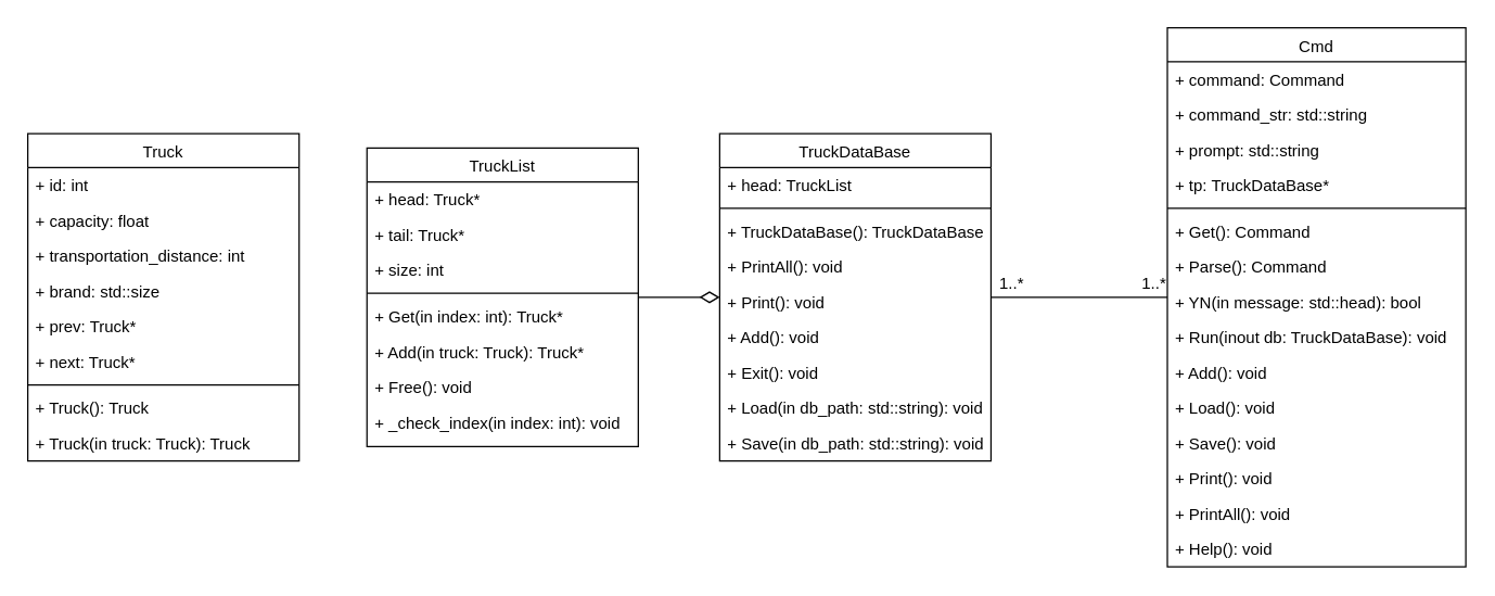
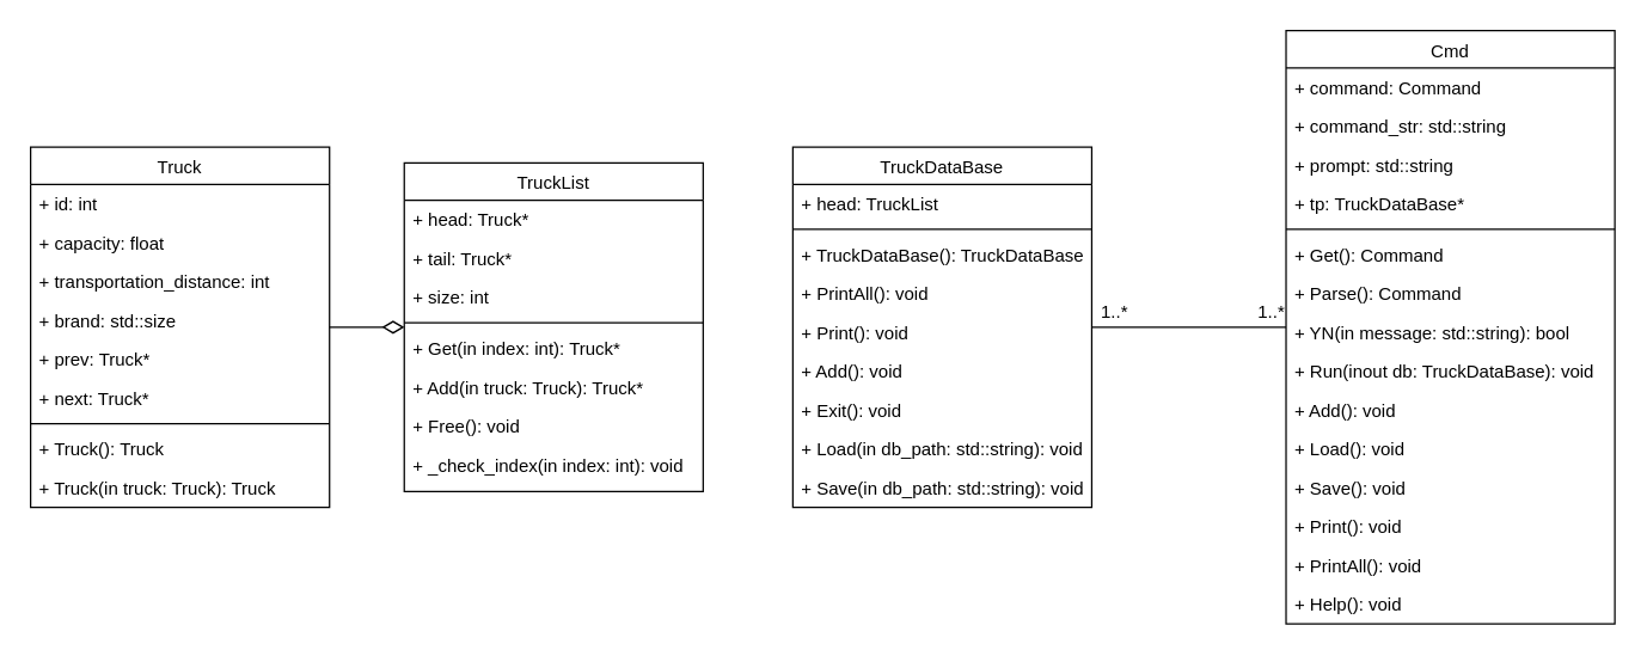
  <mxCell id="0" />
  <mxCell id="1" parent="0" />
- <mxCell id="3" style="edgeStyle=orthogonalEdgeStyle;rounded=0;orthogonalLoop=1;jettySize=auto;html=1;entryX=0;entryY=0.5;entryDx=0;entryDy=0;startArrow=none;startFill=0;endArrow=diamondThin;endFill=0;endSize=12;targetPerimeterSpacing=0;strokeWidth=1;" edge="1" parent="1" source="15" target="24"><mxGeometry relative="1" as="geometry" /></mxCell>
+ <mxCell id="2" style="edgeStyle=orthogonalEdgeStyle;orthogonalLoop=1;jettySize=auto;html=1;entryX=0;entryY=0.5;entryDx=0;entryDy=0;endArrow=diamondThin;endFill=0;rounded=0;strokeWidth=1;startArrow=none;startFill=0;targetPerimeterSpacing=0;endSize=12;" edge="1" parent="1" source="5" target="15"><mxGeometry relative="1" as="geometry" /></mxCell>
  <mxCell id="4" style="edgeStyle=orthogonalEdgeStyle;rounded=0;orthogonalLoop=1;jettySize=auto;html=1;entryX=0;entryY=0.5;entryDx=0;entryDy=0;startArrow=none;startFill=0;endArrow=none;endFill=0;endSize=12;targetPerimeterSpacing=0;strokeWidth=1;" edge="1" parent="1" source="24" target="34"><mxGeometry relative="1" as="geometry" /></mxCell>
  <mxCell id="5" value="Truck" style="swimlane;fontStyle=0;align=center;verticalAlign=top;childLayout=stackLayout;horizontal=1;startSize=25;horizontalStack=0;resizeParent=1;resizeLast=0;collapsible=1;marginBottom=0;rounded=0;shadow=0;strokeWidth=1;" parent="1" vertex="1"><mxGeometry x="20" y="98" width="200" height="241" as="geometry"><mxRectangle x="110" y="280" width="160" height="26" as="alternateBounds" /></mxGeometry></mxCell>
  <mxCell id="6" value="+ id: int" style="text;strokeColor=none;fillColor=none;align=left;verticalAlign=top;spacingLeft=4;spacingRight=4;overflow=hidden;rotatable=0;points=[[0,0.5],[1,0.5]];portConstraint=eastwest;" parent="5" vertex="1"><mxGeometry y="25" width="200" height="26" as="geometry" /></mxCell>
  <mxCell id="7" value="+ capacity: float" style="text;strokeColor=none;fillColor=none;align=left;verticalAlign=top;spacingLeft=4;spacingRight=4;overflow=hidden;rotatable=0;points=[[0,0.5],[1,0.5]];portConstraint=eastwest;" parent="5" vertex="1"><mxGeometry y="51" width="200" height="26" as="geometry" /></mxCell>
  <mxCell id="8" value="+ transportation_distance: int" style="text;strokeColor=none;fillColor=none;align=left;verticalAlign=top;spacingLeft=4;spacingRight=4;overflow=hidden;rotatable=0;points=[[0,0.5],[1,0.5]];portConstraint=eastwest;" parent="5" vertex="1"><mxGeometry y="77" width="200" height="26" as="geometry" /></mxCell>
  <mxCell id="9" value="+ brand: std::size" style="text;strokeColor=none;fillColor=none;align=left;verticalAlign=top;spacingLeft=4;spacingRight=4;overflow=hidden;rotatable=0;points=[[0,0.5],[1,0.5]];portConstraint=eastwest;" parent="5" vertex="1"><mxGeometry y="103" width="200" height="26" as="geometry" /></mxCell>
  <mxCell id="10" value="+ prev: Truck*" style="text;strokeColor=none;fillColor=none;align=left;verticalAlign=top;spacingLeft=4;spacingRight=4;overflow=hidden;rotatable=0;points=[[0,0.5],[1,0.5]];portConstraint=eastwest;" parent="5" vertex="1"><mxGeometry y="129" width="200" height="26" as="geometry" /></mxCell>
  <mxCell id="11" value="+ next: Truck*" style="text;strokeColor=none;fillColor=none;align=left;verticalAlign=top;spacingLeft=4;spacingRight=4;overflow=hidden;rotatable=0;points=[[0,0.5],[1,0.5]];portConstraint=eastwest;" parent="5" vertex="1"><mxGeometry y="155" width="200" height="26" as="geometry" /></mxCell>
  <mxCell id="12" value="" style="line;html=1;strokeWidth=1;align=left;verticalAlign=middle;spacingTop=-1;spacingLeft=3;spacingRight=3;rotatable=0;labelPosition=right;points=[];portConstraint=eastwest;" parent="5" vertex="1"><mxGeometry y="181" width="200" height="8" as="geometry" /></mxCell>
  <mxCell id="13" value="+ Truck(): Truck" style="text;align=left;verticalAlign=top;spacingLeft=4;spacingRight=4;overflow=hidden;rotatable=0;points=[[0,0.5],[1,0.5]];portConstraint=eastwest;" parent="5" vertex="1"><mxGeometry y="189" width="200" height="26" as="geometry" /></mxCell>
  <mxCell id="14" value="+ Truck(in truck: Truck): Truck" style="text;strokeColor=none;fillColor=none;align=left;verticalAlign=top;spacingLeft=4;spacingRight=4;overflow=hidden;rotatable=0;points=[[0,0.5],[1,0.5]];portConstraint=eastwest;" parent="5" vertex="1"><mxGeometry y="215" width="200" height="26" as="geometry" /></mxCell>
  <mxCell id="15" value="TruckList" style="swimlane;fontStyle=0;align=center;verticalAlign=top;childLayout=stackLayout;horizontal=1;startSize=25;horizontalStack=0;resizeParent=1;resizeLast=0;collapsible=1;marginBottom=0;rounded=0;shadow=0;strokeWidth=1;" parent="1" vertex="1"><mxGeometry x="270" y="108.5" width="200" height="220" as="geometry"><mxRectangle x="330" y="280" width="160" height="26" as="alternateBounds" /></mxGeometry></mxCell>
  <mxCell id="16" value="+ head: Truck*" style="text;strokeColor=none;fillColor=none;align=left;verticalAlign=top;spacingLeft=4;spacingRight=4;overflow=hidden;rotatable=0;points=[[0,0.5],[1,0.5]];portConstraint=eastwest;" parent="15" vertex="1"><mxGeometry y="25" width="200" height="26" as="geometry" /></mxCell>
  <mxCell id="17" value="+ tail: Truck*" style="text;strokeColor=none;fillColor=none;align=left;verticalAlign=top;spacingLeft=4;spacingRight=4;overflow=hidden;rotatable=0;points=[[0,0.5],[1,0.5]];portConstraint=eastwest;" parent="15" vertex="1"><mxGeometry y="51" width="200" height="26" as="geometry" /></mxCell>
  <mxCell id="18" value="+ size: int" style="text;strokeColor=none;fillColor=none;align=left;verticalAlign=top;spacingLeft=4;spacingRight=4;overflow=hidden;rotatable=0;points=[[0,0.5],[1,0.5]];portConstraint=eastwest;" parent="15" vertex="1"><mxGeometry y="77" width="200" height="26" as="geometry" /></mxCell>
  <mxCell id="19" value="" style="line;html=1;strokeWidth=1;align=left;verticalAlign=middle;spacingTop=-1;spacingLeft=3;spacingRight=3;rotatable=0;labelPosition=right;points=[];portConstraint=eastwest;" parent="15" vertex="1"><mxGeometry y="103" width="200" height="8" as="geometry" /></mxCell>
  <mxCell id="20" value="+ Get(in index: int): Truck*" style="text;align=left;verticalAlign=top;spacingLeft=4;spacingRight=4;overflow=hidden;rotatable=0;points=[[0,0.5],[1,0.5]];portConstraint=eastwest;" parent="15" vertex="1"><mxGeometry y="111" width="200" height="26" as="geometry" /></mxCell>
  <mxCell id="21" value="+ Add(in truck: Truck): Truck*" style="text;strokeColor=none;fillColor=none;align=left;verticalAlign=top;spacingLeft=4;spacingRight=4;overflow=hidden;rotatable=0;points=[[0,0.5],[1,0.5]];portConstraint=eastwest;" parent="15" vertex="1"><mxGeometry y="137" width="200" height="26" as="geometry" /></mxCell>
  <mxCell id="22" value="+ Free(): void" style="text;strokeColor=none;fillColor=none;align=left;verticalAlign=top;spacingLeft=4;spacingRight=4;overflow=hidden;rotatable=0;points=[[0,0.5],[1,0.5]];portConstraint=eastwest;" parent="15" vertex="1"><mxGeometry y="163" width="200" height="26" as="geometry" /></mxCell>
  <mxCell id="23" value="+ _check_index(in index: int): void" style="text;strokeColor=none;fillColor=none;align=left;verticalAlign=top;spacingLeft=4;spacingRight=4;overflow=hidden;rotatable=0;points=[[0,0.5],[1,0.5]];portConstraint=eastwest;" parent="15" vertex="1"><mxGeometry y="189" width="200" height="26" as="geometry" /></mxCell>
  <mxCell id="24" value="TruckDataBase" style="swimlane;fontStyle=0;align=center;verticalAlign=top;childLayout=stackLayout;horizontal=1;startSize=25;horizontalStack=0;resizeParent=1;resizeLast=0;collapsible=1;marginBottom=0;rounded=0;shadow=0;strokeWidth=1;" parent="1" vertex="1"><mxGeometry x="530" y="98" width="200" height="241" as="geometry"><mxRectangle x="550" y="280" width="160" height="26" as="alternateBounds" /></mxGeometry></mxCell>
  <mxCell id="25" value="+ head: TruckList" style="text;strokeColor=none;fillColor=none;align=left;verticalAlign=top;spacingLeft=4;spacingRight=4;overflow=hidden;rotatable=0;points=[[0,0.5],[1,0.5]];portConstraint=eastwest;" parent="24" vertex="1"><mxGeometry y="25" width="200" height="26" as="geometry" /></mxCell>
  <mxCell id="26" value="" style="line;html=1;strokeWidth=1;align=left;verticalAlign=middle;spacingTop=-1;spacingLeft=3;spacingRight=3;rotatable=0;labelPosition=right;points=[];portConstraint=eastwest;" parent="24" vertex="1"><mxGeometry y="51" width="200" height="8" as="geometry" /></mxCell>
  <mxCell id="27" value="+ TruckDataBase(): TruckDataBase" style="text;align=left;verticalAlign=top;spacingLeft=4;spacingRight=4;overflow=hidden;rotatable=0;points=[[0,0.5],[1,0.5]];portConstraint=eastwest;" parent="24" vertex="1"><mxGeometry y="59" width="200" height="26" as="geometry" /></mxCell>
  <mxCell id="28" value="+ PrintAll(): void" style="text;strokeColor=none;fillColor=none;align=left;verticalAlign=top;spacingLeft=4;spacingRight=4;overflow=hidden;rotatable=0;points=[[0,0.5],[1,0.5]];portConstraint=eastwest;" parent="24" vertex="1"><mxGeometry y="85" width="200" height="26" as="geometry" /></mxCell>
  <mxCell id="29" value="+ Print(): void" style="text;strokeColor=none;fillColor=none;align=left;verticalAlign=top;spacingLeft=4;spacingRight=4;overflow=hidden;rotatable=0;points=[[0,0.5],[1,0.5]];portConstraint=eastwest;" parent="24" vertex="1"><mxGeometry y="111" width="200" height="26" as="geometry" /></mxCell>
  <mxCell id="30" value="+ Add(): void" style="text;strokeColor=none;fillColor=none;align=left;verticalAlign=top;spacingLeft=4;spacingRight=4;overflow=hidden;rotatable=0;points=[[0,0.5],[1,0.5]];portConstraint=eastwest;" parent="24" vertex="1"><mxGeometry y="137" width="200" height="26" as="geometry" /></mxCell>
  <mxCell id="31" value="+ Exit(): void" style="text;strokeColor=none;fillColor=none;align=left;verticalAlign=top;spacingLeft=4;spacingRight=4;overflow=hidden;rotatable=0;points=[[0,0.5],[1,0.5]];portConstraint=eastwest;" parent="24" vertex="1"><mxGeometry y="163" width="200" height="26" as="geometry" /></mxCell>
  <mxCell id="32" value="+ Load(in db_path: std::string): void" style="text;strokeColor=none;fillColor=none;align=left;verticalAlign=top;spacingLeft=4;spacingRight=4;overflow=hidden;rotatable=0;points=[[0,0.5],[1,0.5]];portConstraint=eastwest;" parent="24" vertex="1"><mxGeometry y="189" width="200" height="26" as="geometry" /></mxCell>
  <mxCell id="33" value="+ Save(in db_path: std::string): void" style="text;strokeColor=none;fillColor=none;align=left;verticalAlign=top;spacingLeft=4;spacingRight=4;overflow=hidden;rotatable=0;points=[[0,0.5],[1,0.5]];portConstraint=eastwest;" parent="24" vertex="1"><mxGeometry y="215" width="200" height="26" as="geometry" /></mxCell>
  <mxCell id="34" value="Cmd" style="swimlane;fontStyle=0;align=center;verticalAlign=top;childLayout=stackLayout;horizontal=1;startSize=25;horizontalStack=0;resizeParent=1;resizeLast=0;collapsible=1;marginBottom=0;rounded=0;shadow=0;strokeWidth=1;" parent="1" vertex="1"><mxGeometry x="860" y="20" width="220" height="397" as="geometry"><mxRectangle x="770" y="280" width="160" height="26" as="alternateBounds" /></mxGeometry></mxCell>
  <mxCell id="35" value="+ command: Command" style="text;strokeColor=none;fillColor=none;align=left;verticalAlign=top;spacingLeft=4;spacingRight=4;overflow=hidden;rotatable=0;points=[[0,0.5],[1,0.5]];portConstraint=eastwest;" parent="34" vertex="1"><mxGeometry y="25" width="220" height="26" as="geometry" /></mxCell>
  <mxCell id="36" value="+ command_str: std::string" style="text;strokeColor=none;fillColor=none;align=left;verticalAlign=top;spacingLeft=4;spacingRight=4;overflow=hidden;rotatable=0;points=[[0,0.5],[1,0.5]];portConstraint=eastwest;" parent="34" vertex="1"><mxGeometry y="51" width="220" height="26" as="geometry" /></mxCell>
  <mxCell id="37" value="+ prompt: std::string" style="text;strokeColor=none;fillColor=none;align=left;verticalAlign=top;spacingLeft=4;spacingRight=4;overflow=hidden;rotatable=0;points=[[0,0.5],[1,0.5]];portConstraint=eastwest;" parent="34" vertex="1"><mxGeometry y="77" width="220" height="26" as="geometry" /></mxCell>
  <mxCell id="38" value="+ tp: TruckDataBase*" style="text;strokeColor=none;fillColor=none;align=left;verticalAlign=top;spacingLeft=4;spacingRight=4;overflow=hidden;rotatable=0;points=[[0,0.5],[1,0.5]];portConstraint=eastwest;" parent="34" vertex="1"><mxGeometry y="103" width="220" height="26" as="geometry" /></mxCell>
  <mxCell id="39" value="" style="line;html=1;strokeWidth=1;align=left;verticalAlign=middle;spacingTop=-1;spacingLeft=3;spacingRight=3;rotatable=0;labelPosition=right;points=[];portConstraint=eastwest;" parent="34" vertex="1"><mxGeometry y="129" width="220" height="8" as="geometry" /></mxCell>
  <mxCell id="40" value="+ Get(): Command" style="text;align=left;verticalAlign=top;spacingLeft=4;spacingRight=4;overflow=hidden;rotatable=0;points=[[0,0.5],[1,0.5]];portConstraint=eastwest;" parent="34" vertex="1"><mxGeometry y="137" width="220" height="26" as="geometry" /></mxCell>
  <mxCell id="41" value="+ Parse(): Command" style="text;strokeColor=none;fillColor=none;align=left;verticalAlign=top;spacingLeft=4;spacingRight=4;overflow=hidden;rotatable=0;points=[[0,0.5],[1,0.5]];portConstraint=eastwest;" parent="34" vertex="1"><mxGeometry y="163" width="220" height="26" as="geometry" /></mxCell>
- <mxCell id="42" value="+ YN(in message: std::head): bool" style="text;strokeColor=none;fillColor=none;align=left;verticalAlign=top;spacingLeft=4;spacingRight=4;overflow=hidden;rotatable=0;points=[[0,0.5],[1,0.5]];portConstraint=eastwest;" parent="34" vertex="1"><mxGeometry y="189" width="220" height="26" as="geometry" /></mxCell>
+ <mxCell id="42" value="+ YN(in message: std::string): bool" style="text;strokeColor=none;fillColor=none;align=left;verticalAlign=top;spacingLeft=4;spacingRight=4;overflow=hidden;rotatable=0;points=[[0,0.5],[1,0.5]];portConstraint=eastwest;" parent="34" vertex="1"><mxGeometry y="189" width="220" height="26" as="geometry" /></mxCell>
  <mxCell id="43" value="+ Run(inout db: TruckDataBase): void" style="text;strokeColor=none;fillColor=none;align=left;verticalAlign=top;spacingLeft=4;spacingRight=4;overflow=hidden;rotatable=0;points=[[0,0.5],[1,0.5]];portConstraint=eastwest;" parent="34" vertex="1"><mxGeometry y="215" width="220" height="26" as="geometry" /></mxCell>
  <mxCell id="44" value="+ Add(): void" style="text;strokeColor=none;fillColor=none;align=left;verticalAlign=top;spacingLeft=4;spacingRight=4;overflow=hidden;rotatable=0;points=[[0,0.5],[1,0.5]];portConstraint=eastwest;" parent="34" vertex="1"><mxGeometry y="241" width="220" height="26" as="geometry" /></mxCell>
  <mxCell id="45" value="+ Load(): void" style="text;strokeColor=none;fillColor=none;align=left;verticalAlign=top;spacingLeft=4;spacingRight=4;overflow=hidden;rotatable=0;points=[[0,0.5],[1,0.5]];portConstraint=eastwest;" parent="34" vertex="1"><mxGeometry y="267" width="220" height="26" as="geometry" /></mxCell>
  <mxCell id="46" value="+ Save(): void" style="text;strokeColor=none;fillColor=none;align=left;verticalAlign=top;spacingLeft=4;spacingRight=4;overflow=hidden;rotatable=0;points=[[0,0.5],[1,0.5]];portConstraint=eastwest;" parent="34" vertex="1"><mxGeometry y="293" width="220" height="26" as="geometry" /></mxCell>
  <mxCell id="47" value="+ Print(): void" style="text;strokeColor=none;fillColor=none;align=left;verticalAlign=top;spacingLeft=4;spacingRight=4;overflow=hidden;rotatable=0;points=[[0,0.5],[1,0.5]];portConstraint=eastwest;" parent="34" vertex="1"><mxGeometry y="319" width="220" height="26" as="geometry" /></mxCell>
  <mxCell id="48" value="+ PrintAll(): void" style="text;strokeColor=none;fillColor=none;align=left;verticalAlign=top;spacingLeft=4;spacingRight=4;overflow=hidden;rotatable=0;points=[[0,0.5],[1,0.5]];portConstraint=eastwest;" parent="34" vertex="1"><mxGeometry y="345" width="220" height="26" as="geometry" /></mxCell>
  <mxCell id="49" value="+ Help(): void" style="text;strokeColor=none;fillColor=none;align=left;verticalAlign=top;spacingLeft=4;spacingRight=4;overflow=hidden;rotatable=0;points=[[0,0.5],[1,0.5]];portConstraint=eastwest;" parent="34" vertex="1"><mxGeometry y="371" width="220" height="26" as="geometry" /></mxCell>
  <mxCell id="50" value="1..*" style="text;html=1;align=center;verticalAlign=middle;resizable=0;points=[];autosize=1;" vertex="1" parent="1"><mxGeometry x="835" y="199" width="30" height="20" as="geometry" /></mxCell>
  <mxCell id="51" value="1..*" style="text;html=1;align=center;verticalAlign=middle;resizable=0;points=[];autosize=1;" vertex="1" parent="1"><mxGeometry x="730" y="199" width="30" height="20" as="geometry" /></mxCell>
